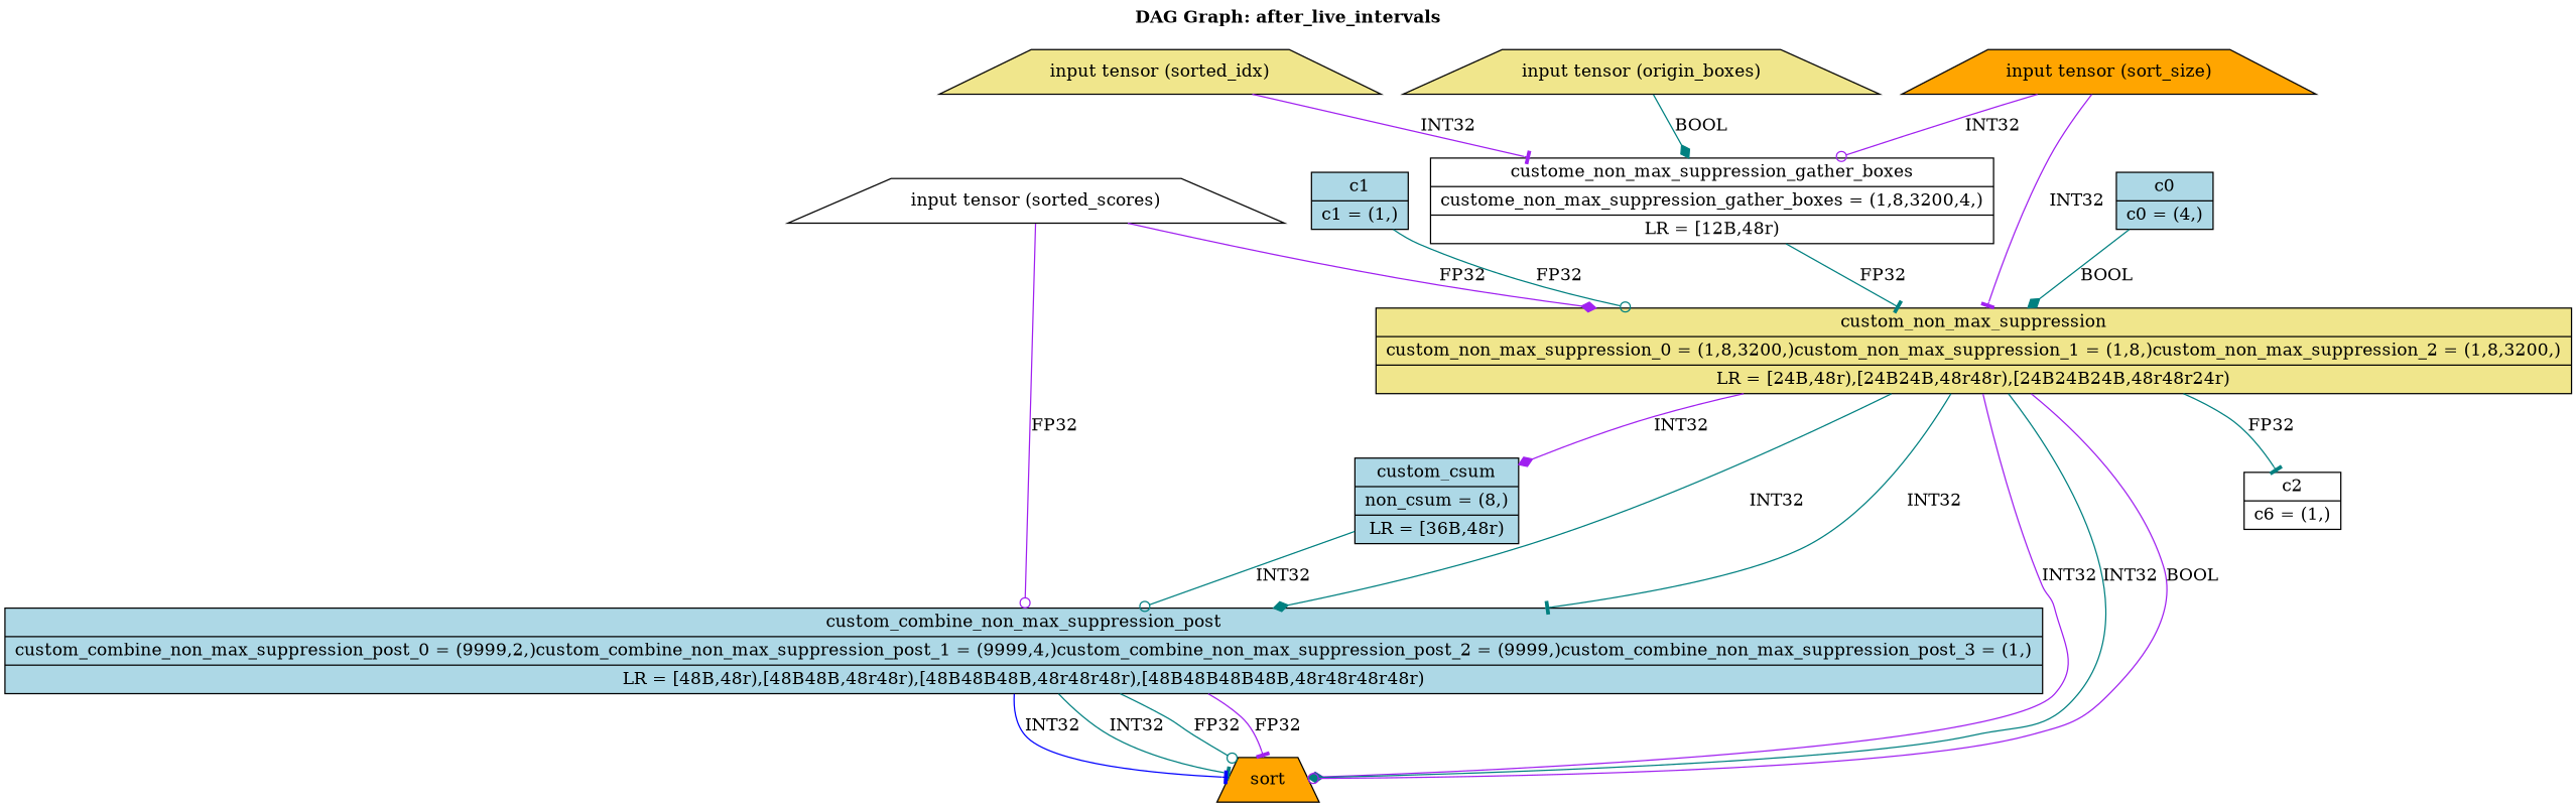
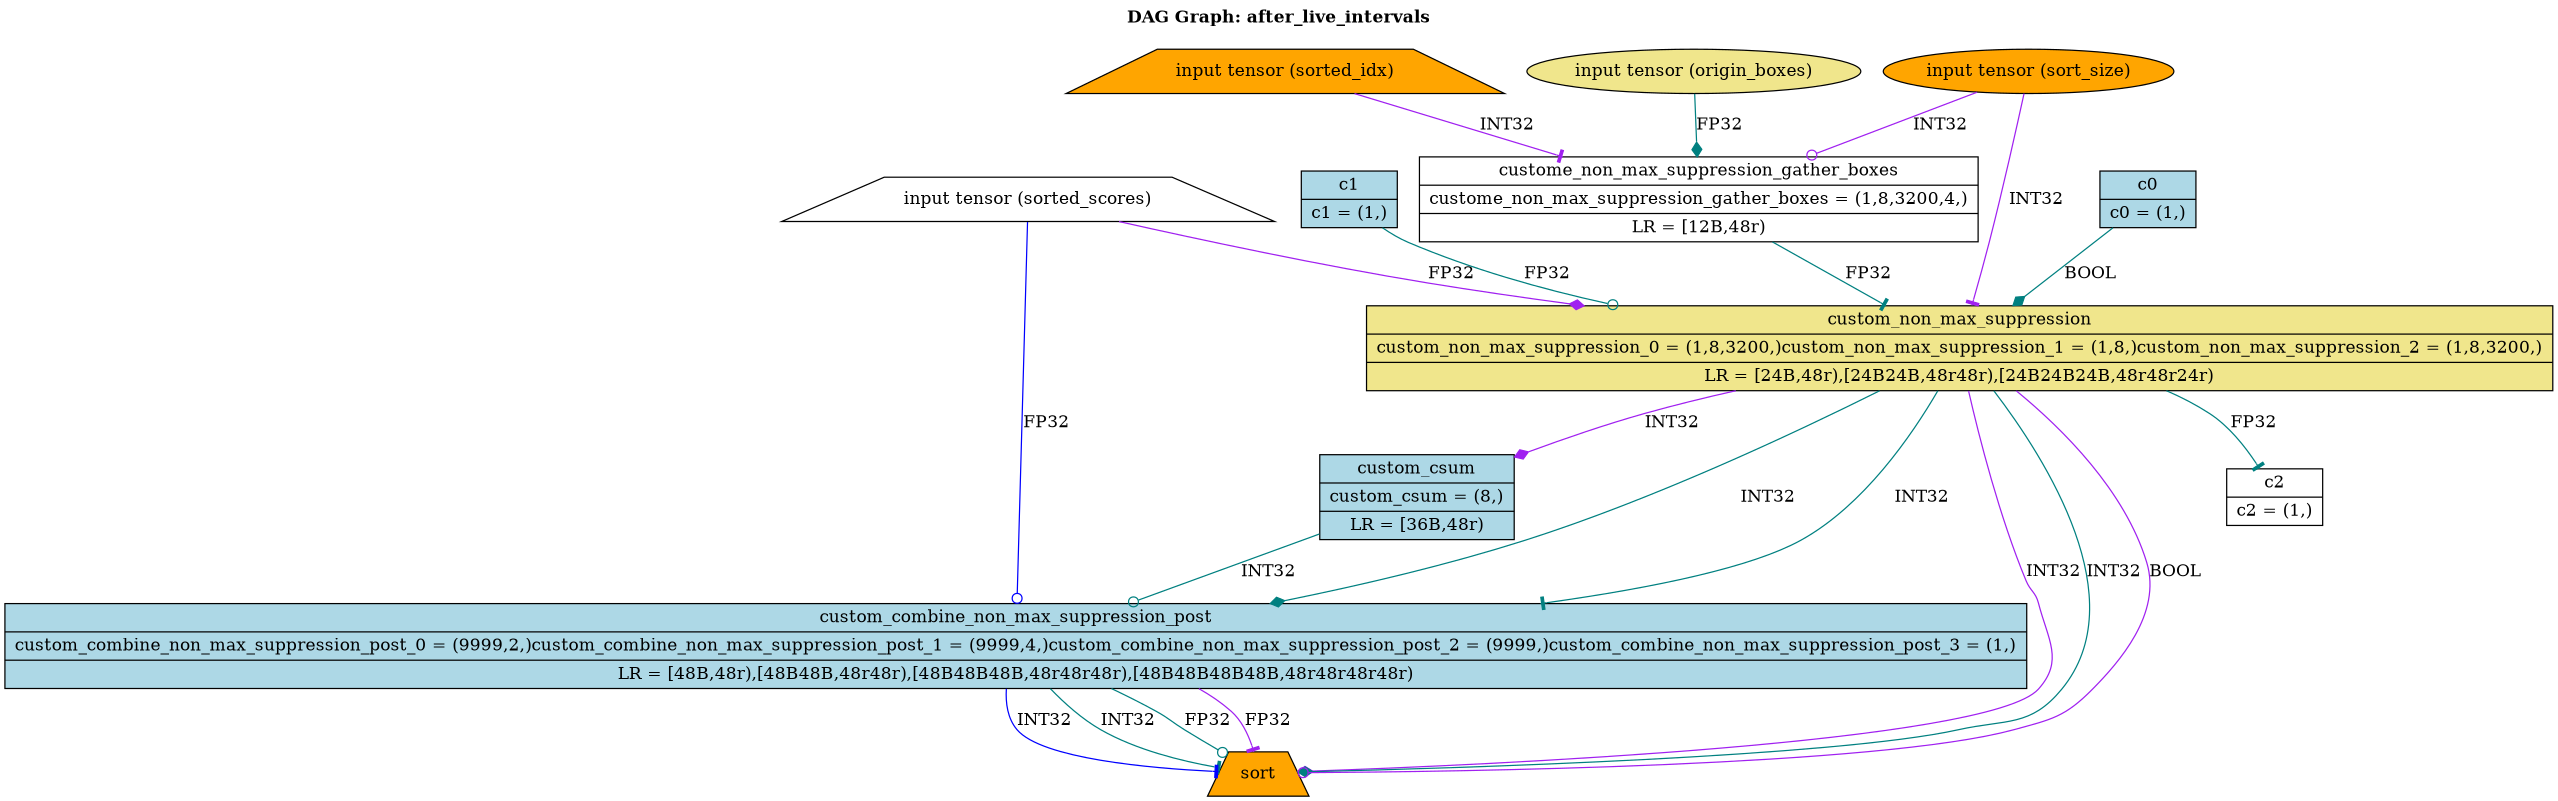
  digraph {
    label=<<b>DAG Graph: after_live_intervals</b><br/><br/>>
    labelloc=t
    node [color="#000000" fillcolor=lightblue fontcolor="#000000" shape=record style="solid,filled"]
    edge [arrowhead=tee color=teal]
-   n1 [label="{c0|{c0 = (4,)}}"]
+   n1 [label="{c0|{c0 = (1,)}}"]
    n2 [fillcolor=khaki label="{custom_non_max_suppression|{custom_non_max_suppression_0 = (1,8,3200,)custom_non_max_suppression_1 = (1,8,)custom_non_max_suppression_2 = (1,8,3200,)}|{LR = [24B,48r),[24B24B,48r48r),[24B24B24B,48r48r24r)}}"]
-   n3 [fillcolor=white label="{c2|{c6 = (1,)}}"]
+   n3 [fillcolor=white label="{c2|{c2 = (1,)}}"]
    n4 [label="{custom_combine_non_max_suppression_post|{custom_combine_non_max_suppression_post_0 = (9999,2,)custom_combine_non_max_suppression_post_1 = (9999,4,)custom_combine_non_max_suppression_post_2 = (9999,)custom_combine_non_max_suppression_post_3 = (1,)}|{LR = [48B,48r),[48B48B,48r48r),[48B48B48B,48r48r48r),[48B48B48B48B,48r48r48r48r)}}"]
-   n5 [label="{custom_csum|{non_csum = (8,)}|{LR = [36B,48r)}}"]
+   n5 [label="{custom_csum|{custom_csum = (8,)}|{LR = [36B,48r)}}"]
    n6 [fillcolor=orange label=sort shape=trapezium style=filled color="" fontcolor=""]
    n7 [label="{c1|{c1 = (1,)}}"]
-   n8 [fillcolor=khaki label="input tensor (origin_boxes)" shape=trapezium style=filled color="" fontcolor=""]
+   n8 [fillcolor=khaki label="input tensor (origin_boxes)" shape=ellipse style=filled color="" fontcolor=""]
    n9 [fillcolor=white label="{custome_non_max_suppression_gather_boxes|{custome_non_max_suppression_gather_boxes = (1,8,3200,4,)}|{LR = [12B,48r)}}"]
-   n10 [fillcolor=khaki label="input tensor (sorted_idx)" shape=trapezium style=filled color="" fontcolor=""]
-   n11 [fillcolor=orange label="input tensor (sort_size)" shape=trapezium style=filled color="" fontcolor=""]
+   n10 [fillcolor=orange label="input tensor (sorted_idx)" shape=trapezium style=filled color="" fontcolor=""]
+   n11 [fillcolor=orange label="input tensor (sort_size)" shape=ellipse style=filled color="" fontcolor=""]
    n12 [fillcolor=white label="input tensor (sorted_scores)" shape=trapezium style=filled color="" fontcolor=""]
    n1 -> n2 [arrowhead=diamond label=BOOL]
    n2 -> n3 [label=FP32]
    n2 -> n4 [arrowhead=diamond label=INT32]
    n2 -> n4 [label=INT32]
    n2 -> n5 [arrowhead=diamond color=purple label=INT32]
    n2 -> n6 [arrowhead=diamond color=purple label=INT32]
    n2 -> n6 [arrowhead=diamond label=INT32]
    n2 -> n6 [arrowhead=odot color=purple label=BOOL]
    n4 -> n6 [label=INT32]
    n4 -> n6 [arrowhead=odot label=FP32]
    n4 -> n6 [color=purple label=FP32]
    n4 -> n6 [color=blue label=INT32]
    n5 -> n4 [arrowhead=odot label=INT32]
    n7 -> n2 [arrowhead=odot label=FP32]
-   n8 -> n9 [arrowhead=diamond label=BOOL]
+   n8 -> n9 [arrowhead=diamond label=FP32]
    n9 -> n2 [label=FP32]
    n10 -> n9 [color=purple label=INT32]
    n11 -> n2 [color=purple label=INT32]
    n11 -> n9 [arrowhead=odot color=purple label=INT32]
    n12 -> n2 [arrowhead=diamond color=purple label=FP32]
-   n12 -> n4 [arrowhead=odot color=purple label=FP32]
+   n12 -> n4 [arrowhead=odot color=blue label=FP32]
  }
